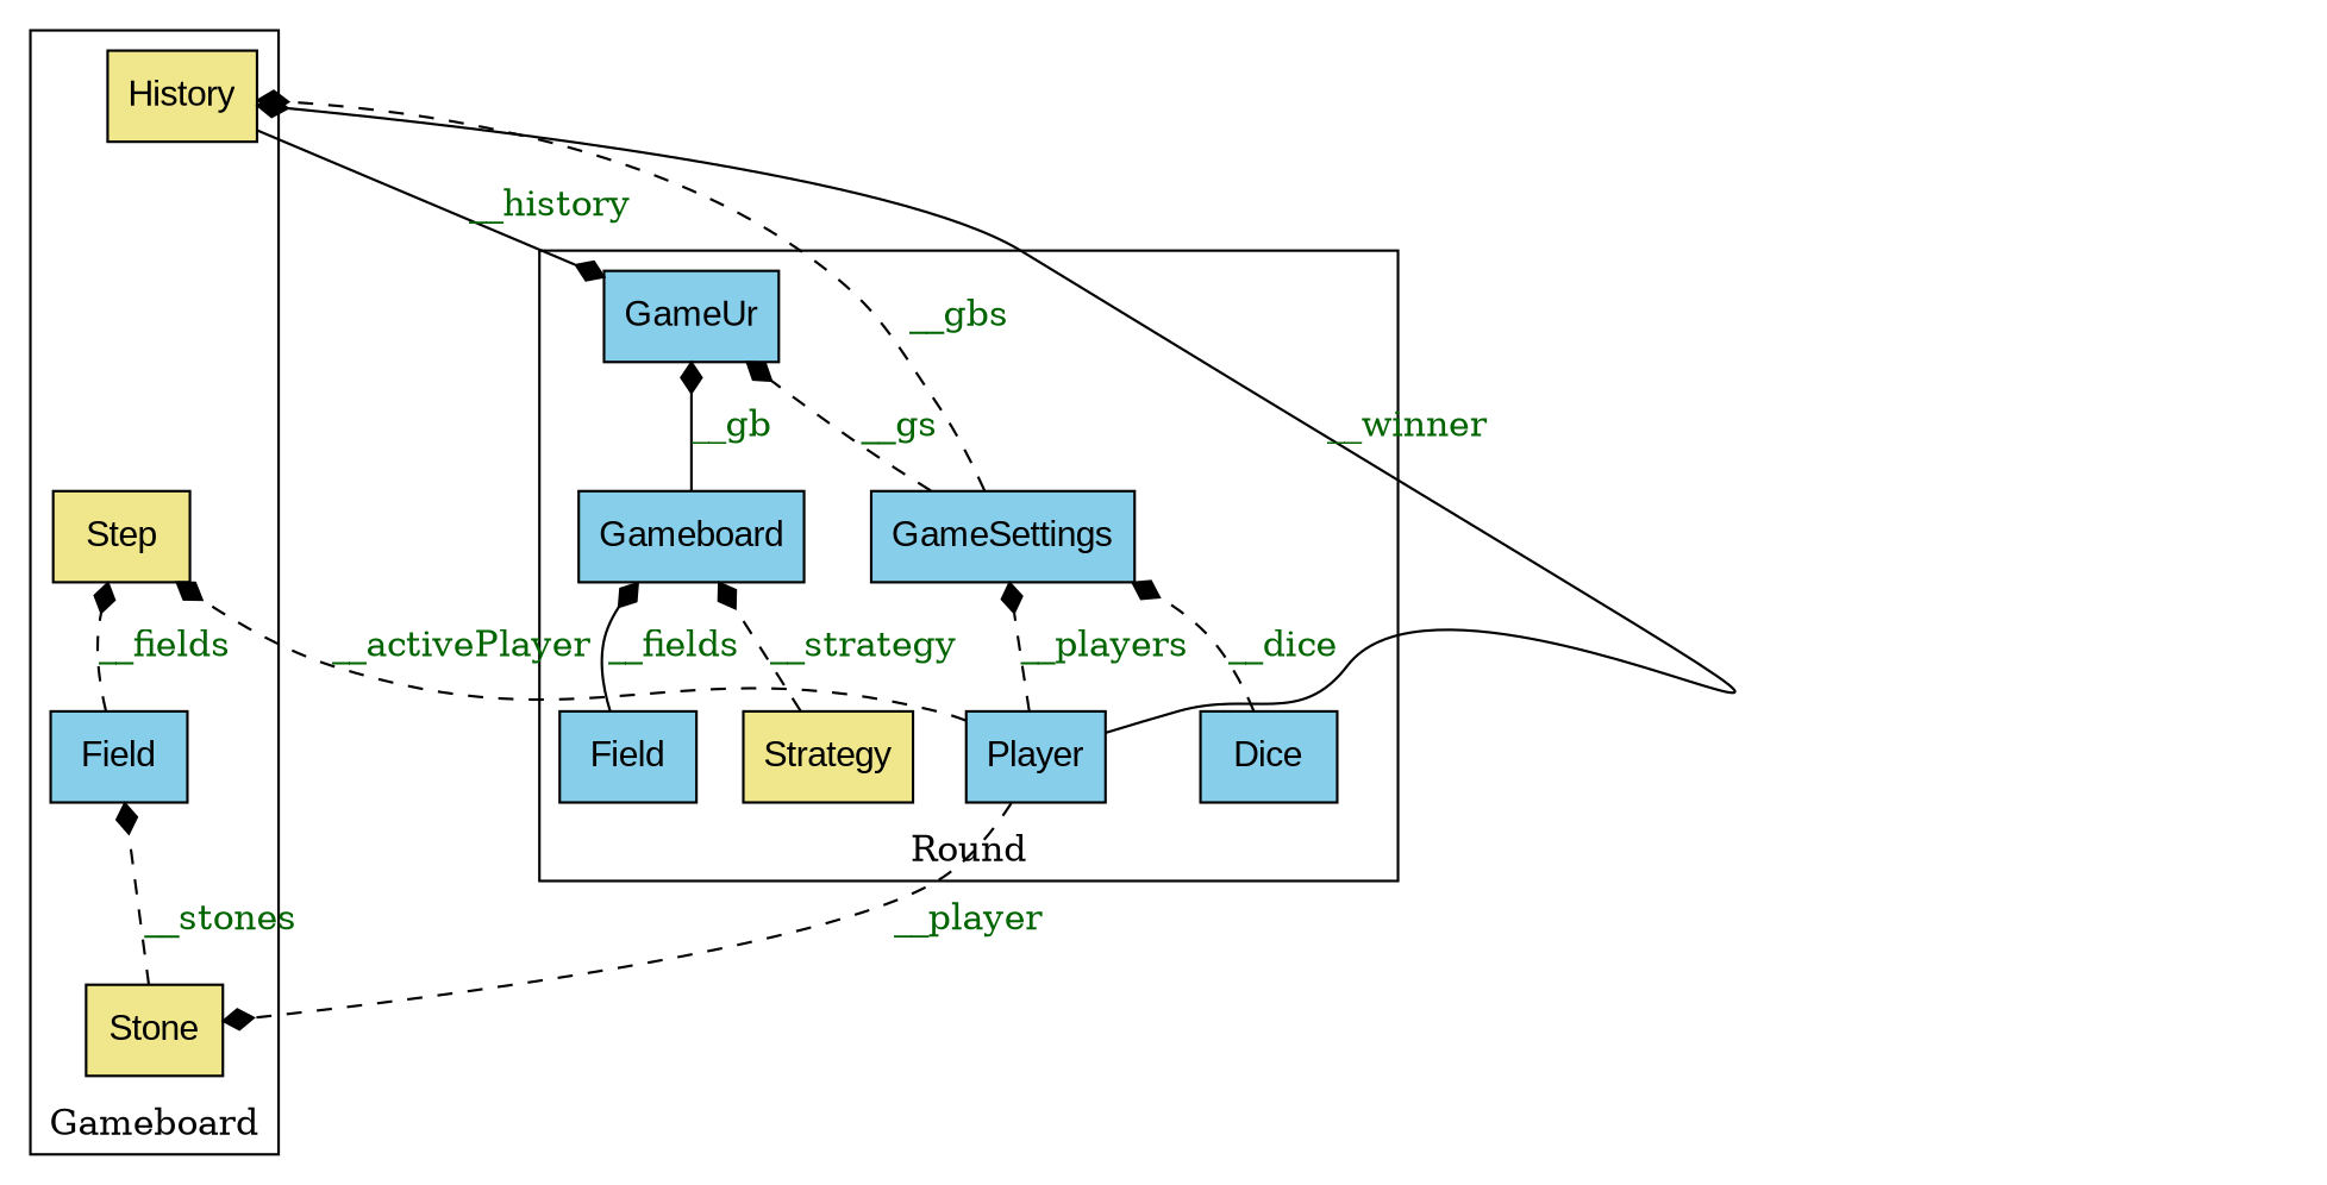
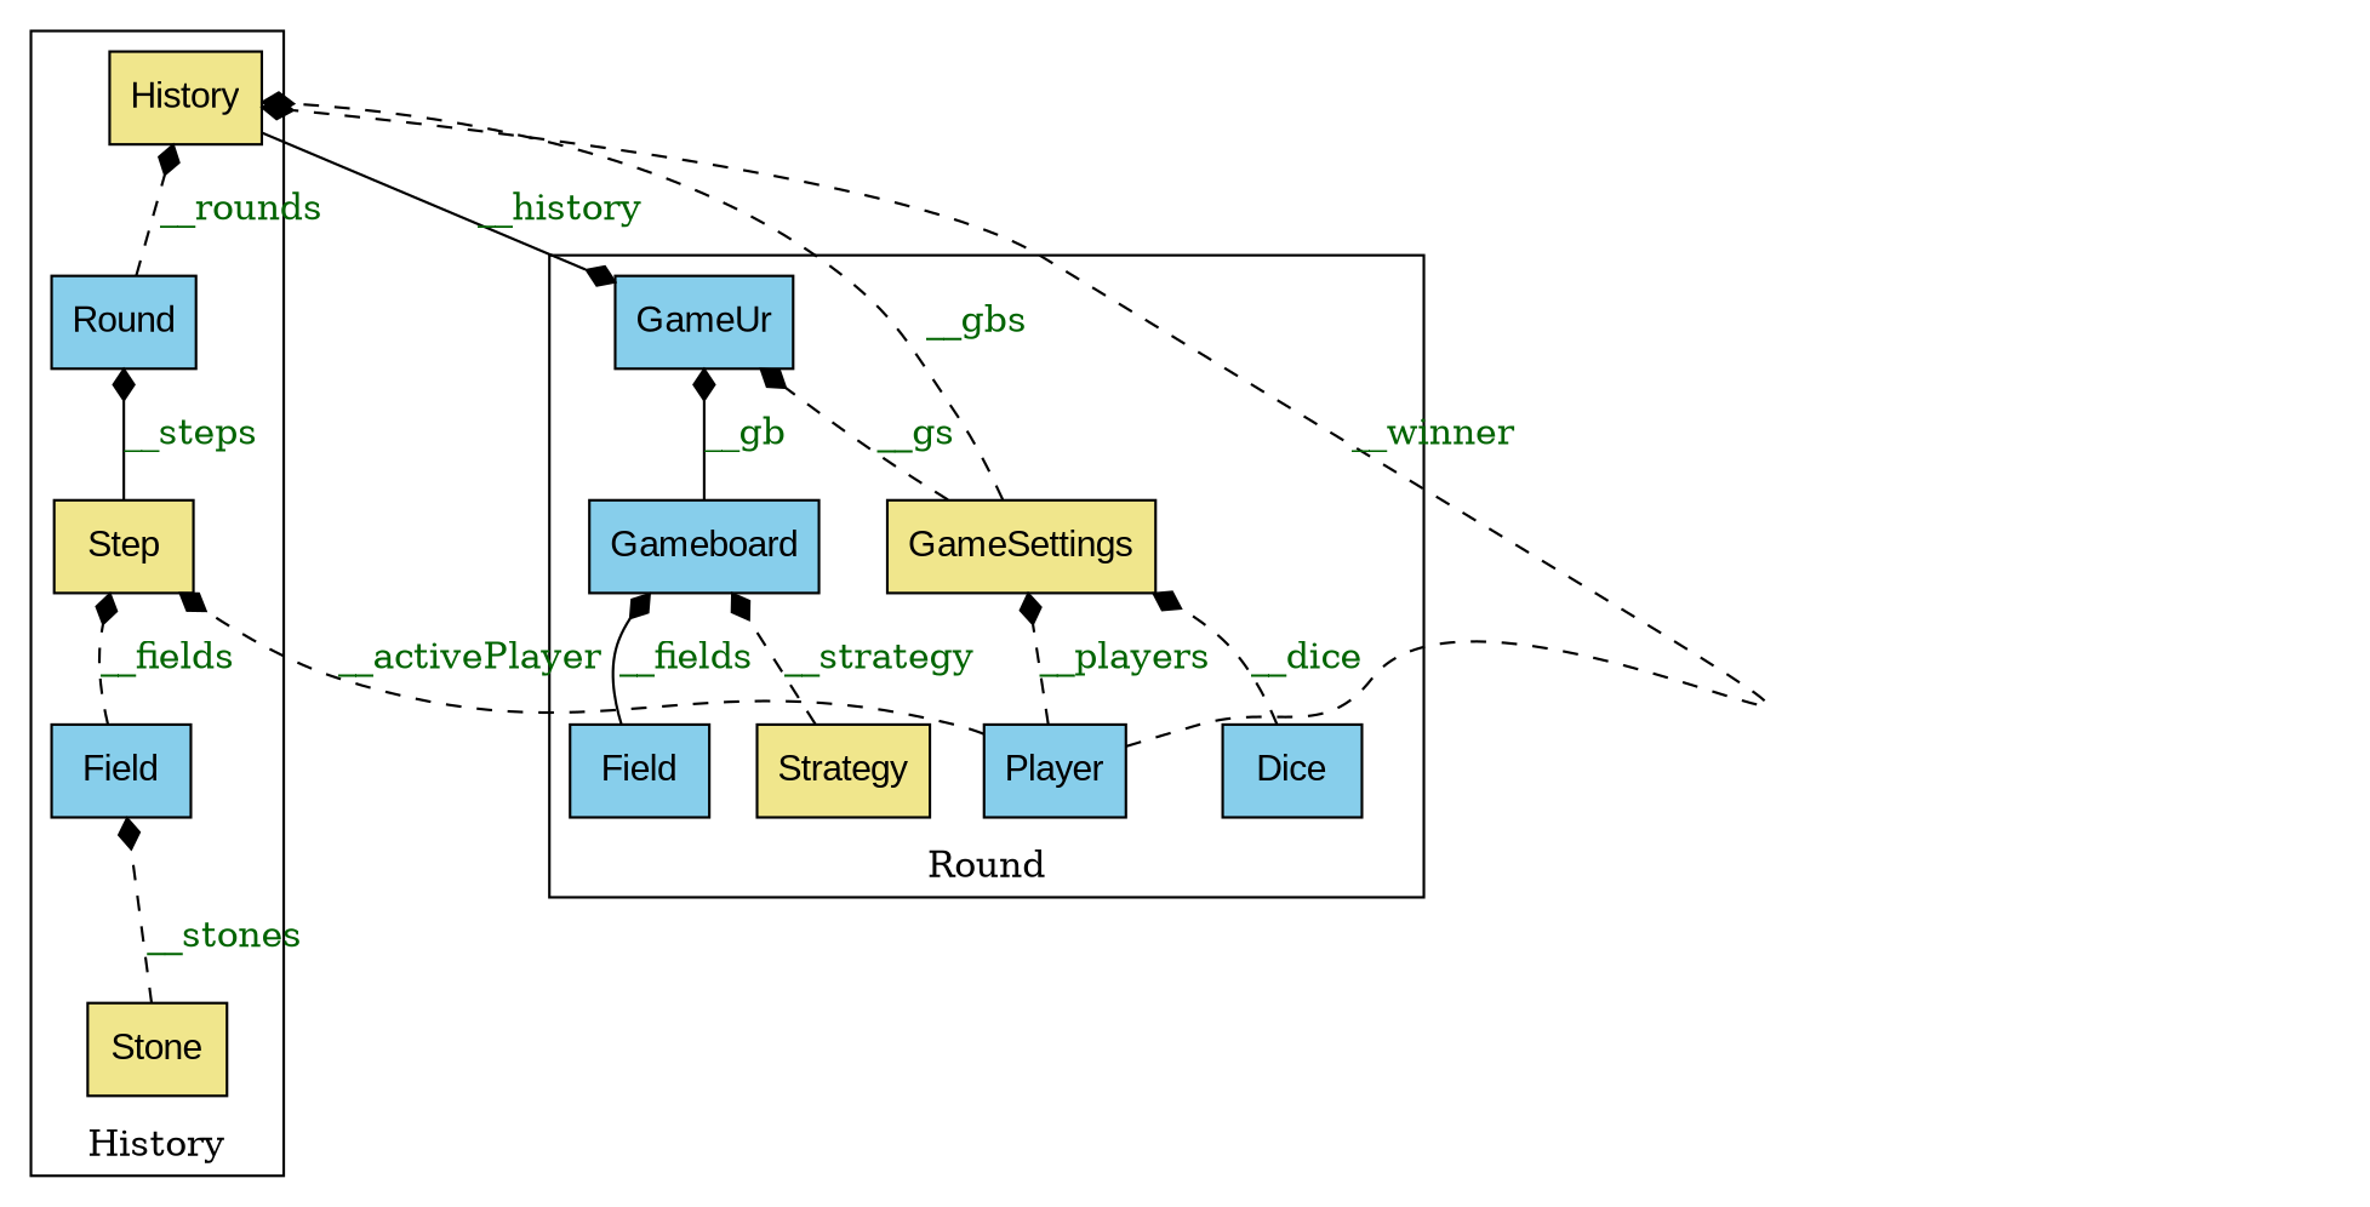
  digraph {
    rankdir=BT
    node [fillcolor=skyblue fontcolor=black fontname=Arial shape=box style=filled]
    edge [arrowhead=diamond arrowtail=none fontcolor=darkgreen style=dashed]
    n1 [label=Field]
-   n2 [label=GameSettings]
+   n2 [fillcolor=khaki label=GameSettings]
    n3 [label=GameUr]
    n4 [label=Gameboard]
    n5 [fillcolor=khaki label=Strategy]
    n6 [label=Player]
    n7 [label=Dice]
    n8 [fillcolor=khaki label=History]
+   n9 [label=Round]
    n10 [fillcolor=khaki label=Step]
    n11 [label=Field]
    n12 [fillcolor=khaki label=Stone]
    subgraph cluster_1 {
      label=Round
      rank=same
      n1
      n2
      n3
      n4
      n5
      n6
      n7
    }
    subgraph cluster_2 {
-     label=Gameboard
+     label=History
      n8
+     n9
      n10
      n11
      n12
    }
    n1 -> n4 [label=__fields style=solid]
    n2 -> n3 [label=__gs]
    n2 -> n8 [label=__gbs]
    n4 -> n3 [label=__gb style=solid]
    n5 -> n4 [label=__strategy]
    n6 -> n2 [label=__players]
-   n6 -> n8 [label=__winner style=solid]
+   n6 -> n8 [label=__winner]
    n6 -> n10 [label=__activePlayer]
-   n6 -> n12 [label=__player]
    n7 -> n2 [label=__dice]
    n8 -> n3 [label=__history style=solid]
+   n9 -> n8 [label=__rounds]
+   n10 -> n9 [label=__steps style=solid]
    n11 -> n10 [label=__fields]
    n12 -> n11 [label=__stones]
  }
